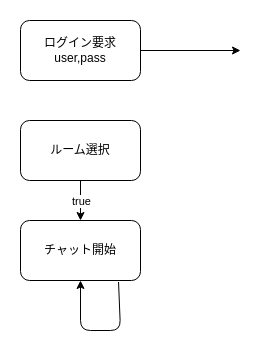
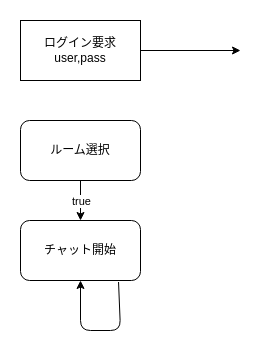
  <mxCell id="0" />
  <mxCell id="1" parent="0" />
  <mxCell id="2" style="edgeStyle=none;html=1;" edge="1" parent="1" source="3"><mxGeometry relative="1" as="geometry"><mxPoint x="240" y="50" as="targetPoint" /></mxGeometry></mxCell>
- <mxCell id="3" value="ログイン要求&lt;br&gt;user,pass" style="rounded=1;whiteSpace=wrap;html=1;" vertex="1" parent="1"><mxGeometry x="20" y="20" width="120" height="60" as="geometry" /></mxCell>
+ <mxCell id="3" value="ログイン要求&lt;br&gt;user,pass" style="whiteSpace=wrap;html=1;rounded=0;" vertex="1" parent="1"><mxGeometry x="20" y="20" width="120" height="60" as="geometry" /></mxCell>
  <mxCell id="4" style="edgeStyle=none;html=1;entryX=0.5;entryY=0;entryDx=0;entryDy=0;" edge="1" parent="1" source="6" target="7"><mxGeometry relative="1" as="geometry" /></mxCell>
  <mxCell id="5" value="true" style="edgeLabel;html=1;align=center;verticalAlign=middle;resizable=0;points=[];" vertex="1" connectable="0" parent="4"><mxGeometry x="-0.025" relative="1" as="geometry"><mxPoint as="offset" /></mxGeometry></mxCell>
  <mxCell id="6" value="ルーム選択" style="rounded=1;whiteSpace=wrap;html=1;" vertex="1" parent="1"><mxGeometry x="20" y="120" width="120" height="60" as="geometry" /></mxCell>
  <mxCell id="7" value="チャット開始" style="rounded=1;whiteSpace=wrap;html=1;" vertex="1" parent="1"><mxGeometry x="20" y="220" width="120" height="60" as="geometry" /></mxCell>
  <mxCell id="8" style="edgeStyle=none;html=1;entryX=0.5;entryY=1;entryDx=0;entryDy=0;exitX=0.817;exitY=1.025;exitDx=0;exitDy=0;exitPerimeter=0;" edge="1" parent="1" source="7" target="7"><mxGeometry relative="1" as="geometry"><Array as="points"><mxPoint x="120" y="330" /><mxPoint x="80" y="330" /></Array></mxGeometry></mxCell>
